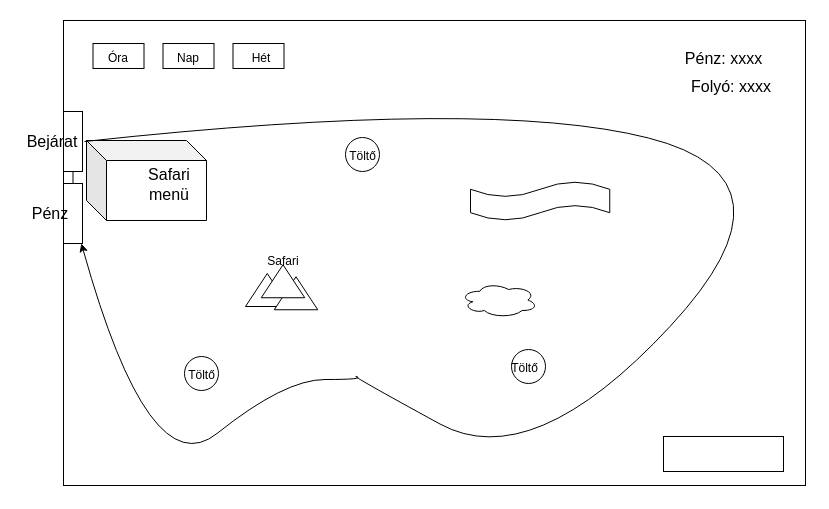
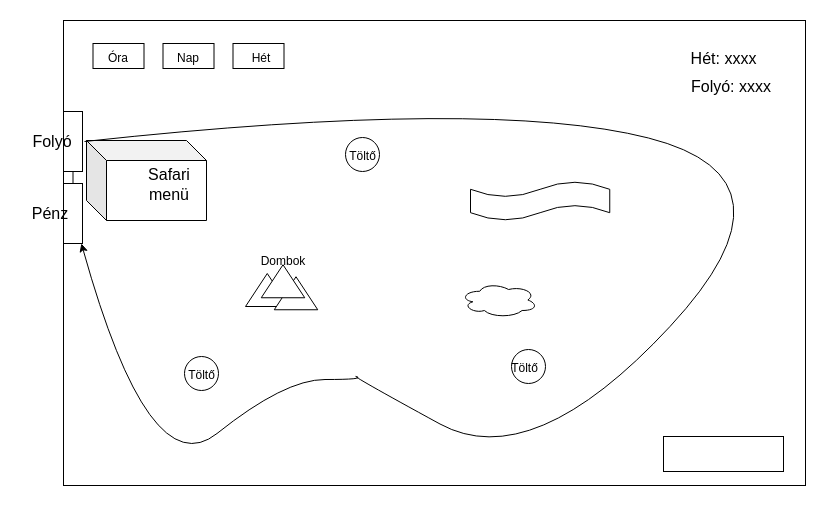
  <mxCell id="0" />
  <mxCell id="1" parent="0" />
  <mxCell id="2" value="" style="rounded=0;whiteSpace=wrap;html=1;" vertex="1" parent="1"><mxGeometry x="63" y="20" width="742" height="465" as="geometry" /></mxCell>
  <mxCell id="3" value="" style="shape=cube;whiteSpace=wrap;html=1;boundedLbl=1;backgroundOutline=1;darkOpacity=0.05;darkOpacity2=0.1;" vertex="1" parent="1"><mxGeometry x="86" y="140" width="120" height="80" as="geometry" /></mxCell>
  <mxCell id="4" value="" style="rounded=0;whiteSpace=wrap;html=1;" vertex="1" parent="1"><mxGeometry x="663" y="436" width="120" height="35" as="geometry" /></mxCell>
  <mxCell id="5" value="" style="rounded=0;whiteSpace=wrap;html=1;" vertex="1" parent="1"><mxGeometry x="92.5" y="43" width="51" height="25" as="geometry" /></mxCell>
  <mxCell id="6" value="" style="rounded=0;whiteSpace=wrap;html=1;" vertex="1" parent="1"><mxGeometry x="162.5" y="43" width="51" height="25" as="geometry" /></mxCell>
  <mxCell id="7" value="" style="rounded=0;whiteSpace=wrap;html=1;" vertex="1" parent="1"><mxGeometry x="232.5" y="43" width="51" height="25" as="geometry" /></mxCell>
  <mxCell id="8" value="Óra" style="text;html=1;align=center;verticalAlign=middle;whiteSpace=wrap;rounded=0;" vertex="1" parent="1"><mxGeometry x="88" y="43" width="60" height="30" as="geometry" /></mxCell>
  <mxCell id="9" value="Nap" style="text;html=1;align=center;verticalAlign=middle;whiteSpace=wrap;rounded=0;" vertex="1" parent="1"><mxGeometry x="158" y="43" width="60" height="30" as="geometry" /></mxCell>
  <mxCell id="10" value="Hét" style="text;html=1;align=center;verticalAlign=middle;whiteSpace=wrap;rounded=0;" vertex="1" parent="1"><mxGeometry x="230.5" y="43" width="60" height="30" as="geometry" /></mxCell>
- <mxCell id="11" value="&lt;font style=&quot;font-size: 16px;&quot;&gt;Pénz: xxxx&lt;/font&gt;" style="text;html=1;align=center;verticalAlign=middle;whiteSpace=wrap;rounded=0;" vertex="1" parent="1"><mxGeometry x="671.5" y="43" width="103" height="30" as="geometry" /></mxCell>
+ <mxCell id="11" value="&lt;font style=&quot;font-size: 16px;&quot;&gt;Hét: xxxx&lt;/font&gt;" style="text;html=1;align=center;verticalAlign=middle;whiteSpace=wrap;rounded=0;" vertex="1" parent="1"><mxGeometry x="671.5" y="43" width="103" height="30" as="geometry" /></mxCell>
  <mxCell id="12" value="&lt;font style=&quot;font-size: 16px;&quot;&gt;Folyó: xxxx&lt;/font&gt;" style="text;html=1;align=center;verticalAlign=middle;whiteSpace=wrap;rounded=0;" vertex="1" parent="1"><mxGeometry x="671.5" y="71" width="117.5" height="30" as="geometry" /></mxCell>
  <mxCell id="13" value="" style="rounded=0;whiteSpace=wrap;html=1;" vertex="1" parent="1"><mxGeometry x="63" y="111" width="19" height="60" as="geometry" /></mxCell>
- <mxCell id="14" value="&lt;font style=&quot;font-size: 16px;&quot;&gt;Bejárat&lt;/font&gt;" style="text;html=1;align=center;verticalAlign=middle;whiteSpace=wrap;rounded=0;" vertex="1" parent="1"><mxGeometry x="22" y="126" width="60" height="30" as="geometry" /></mxCell>
+ <mxCell id="14" value="&lt;font style=&quot;font-size: 16px;&quot;&gt;Folyó&lt;/font&gt;" style="text;html=1;align=center;verticalAlign=middle;whiteSpace=wrap;rounded=0;" vertex="1" parent="1"><mxGeometry x="22" y="126" width="60" height="30" as="geometry" /></mxCell>
  <mxCell id="15" value="" style="rounded=0;whiteSpace=wrap;html=1;" vertex="1" parent="1"><mxGeometry x="63" y="183" width="19" height="60" as="geometry" /></mxCell>
  <mxCell id="16" value="" style="curved=1;endArrow=classic;html=1;rounded=0;" edge="1" parent="1" target="15"><mxGeometry width="50" height="50" relative="1" as="geometry"><mxPoint x="84" y="141" as="sourcePoint" /><mxPoint x="134" y="91" as="targetPoint" /><Array as="points"><mxPoint x="489" y="97" /><mxPoint x="807" y="178" /><mxPoint x="532" y="474" /><mxPoint x="347" y="373" /><mxPoint x="365" y="379" /><mxPoint x="284" y="379" /><mxPoint x="149" y="487" /></Array></mxGeometry></mxCell>
  <mxCell id="17" value="" style="endArrow=none;html=1;rounded=0;entryX=0.5;entryY=1;entryDx=0;entryDy=0;exitX=0.5;exitY=0;exitDx=0;exitDy=0;" edge="1" parent="1" source="15" target="13"><mxGeometry width="50" height="50" relative="1" as="geometry"><mxPoint x="390" y="330" as="sourcePoint" /><mxPoint x="440" y="280" as="targetPoint" /></mxGeometry></mxCell>
  <mxCell id="18" value="&lt;font style=&quot;font-size: 16px;&quot;&gt;Safari menü&lt;/font&gt;" style="text;html=1;align=center;verticalAlign=middle;whiteSpace=wrap;rounded=0;" vertex="1" parent="1"><mxGeometry x="139" y="169" width="60" height="30" as="geometry" /></mxCell>
  <mxCell id="19" value="&lt;font style=&quot;font-size: 16px;&quot;&gt;Pénz&lt;/font&gt;" style="text;html=1;align=center;verticalAlign=middle;whiteSpace=wrap;rounded=0;" vertex="1" parent="1"><mxGeometry x="20" y="198" width="60" height="30" as="geometry" /></mxCell>
  <mxCell id="20" value="" style="ellipse;whiteSpace=wrap;html=1;aspect=fixed;" vertex="1" parent="1"><mxGeometry x="511" y="349" width="34" height="34" as="geometry" /></mxCell>
  <mxCell id="21" value="" style="ellipse;whiteSpace=wrap;html=1;aspect=fixed;" vertex="1" parent="1"><mxGeometry x="345" y="137" width="34" height="34" as="geometry" /></mxCell>
  <mxCell id="22" value="" style="ellipse;whiteSpace=wrap;html=1;aspect=fixed;" vertex="1" parent="1"><mxGeometry x="184" y="356" width="34" height="34" as="geometry" /></mxCell>
  <mxCell id="23" value="Töltő" style="text;html=1;align=center;verticalAlign=middle;whiteSpace=wrap;rounded=0;" vertex="1" parent="1"><mxGeometry x="338.5" y="141" width="47" height="30" as="geometry" /></mxCell>
  <mxCell id="24" value="Töltő" style="text;html=1;align=center;verticalAlign=middle;whiteSpace=wrap;rounded=0;" vertex="1" parent="1"><mxGeometry x="177.5" y="360" width="47" height="30" as="geometry" /></mxCell>
  <mxCell id="25" value="Töltő" style="text;html=1;align=center;verticalAlign=middle;whiteSpace=wrap;rounded=0;" vertex="1" parent="1"><mxGeometry x="501" y="353" width="47" height="30" as="geometry" /></mxCell>
  <mxCell id="26" value="" style="shape=tape;whiteSpace=wrap;html=1;rotation=0;" vertex="1" parent="1"><mxGeometry x="470" y="181" width="139.25" height="39" as="geometry" /></mxCell>
  <mxCell id="27" value="" style="triangle;whiteSpace=wrap;html=1;rotation=-90;" vertex="1" parent="1"><mxGeometry x="250.25" y="267.75" width="33" height="43.5" as="geometry" /></mxCell>
  <mxCell id="28" value="" style="triangle;whiteSpace=wrap;html=1;rotation=-90;" vertex="1" parent="1"><mxGeometry x="279" y="271" width="33" height="43.5" as="geometry" /></mxCell>
  <mxCell id="29" value="" style="triangle;whiteSpace=wrap;html=1;rotation=-90;" vertex="1" parent="1"><mxGeometry x="266" y="259" width="33" height="43.5" as="geometry" /></mxCell>
- <mxCell id="30" value="Safari" style="text;html=1;align=center;verticalAlign=middle;whiteSpace=wrap;rounded=0;" vertex="1" parent="1"><mxGeometry x="252.5" y="246" width="60" height="30" as="geometry" /></mxCell>
+ <mxCell id="30" value="Dombok" style="text;html=1;align=center;verticalAlign=middle;whiteSpace=wrap;rounded=0;" vertex="1" parent="1"><mxGeometry x="252.5" y="246" width="60" height="30" as="geometry" /></mxCell>
  <mxCell id="31" value="" style="ellipse;shape=cloud;whiteSpace=wrap;html=1;" vertex="1" parent="1"><mxGeometry x="460" y="282" width="77" height="35" as="geometry" /></mxCell>
